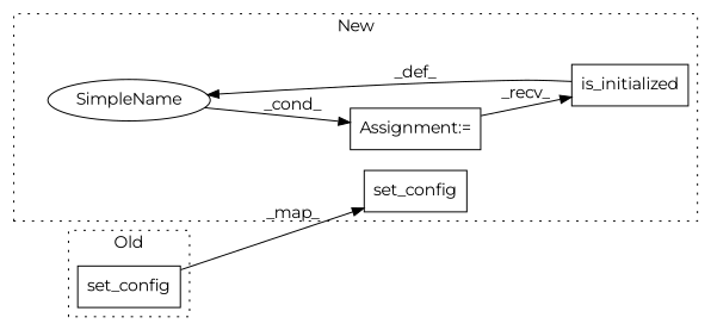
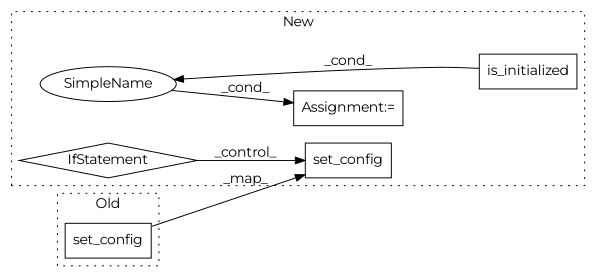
  digraph {
    fontname=Montserrat
    rankdir=LR
    node [a=32 fontname=Montserrat l="11,1" shape=box]
    edge [fontname=Montserrat]
    n1 [label=set_config s="2027,2046"]
    n2 [a=42 label=SimpleName shape=ellipse l=""]
+   n3 [a=25 l="4,2" label=IfStatement s="1962,1997" shape=diamond]
    n4 [l=16 label=is_initialized s=1981]
    n5 [a=7 l=14 label="Assignment:=" s=1684]
    n6 [label=set_config s="1862,1881"]
    subgraph cluster_1 {
      label=New
      style=dotted
      n1
      n2
+     n3
      n4
      n5
    }
    subgraph cluster_2 {
      label=Old
      style=dotted
      n6
    }
    n2 -> n5 [label=_cond_]
-   n4 -> n2 [label=_def_]
-   n5 -> n4 [label=_recv_]
+   n3 -> n1 [label=_control_]
+   n4 -> n2 [label=_cond_]
    n6 -> n1 [label=_map_]
  }
